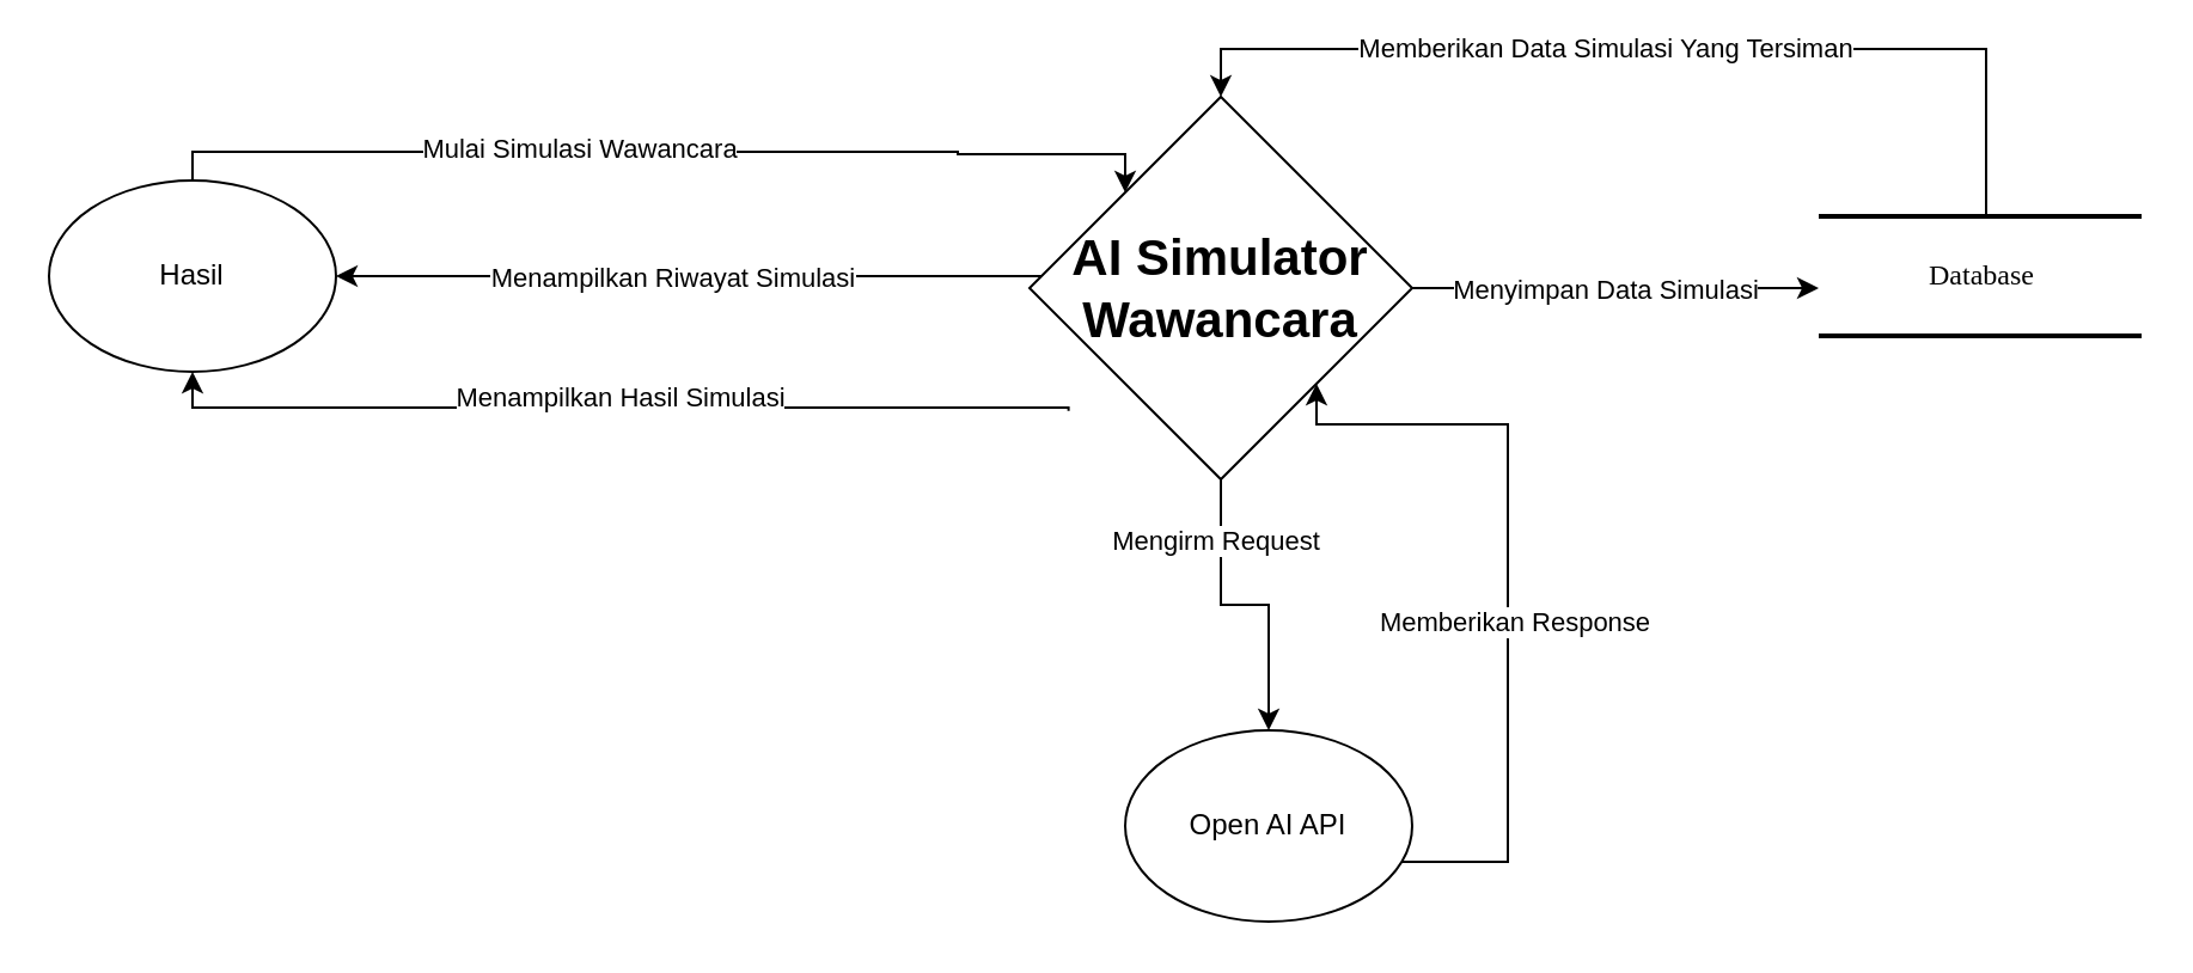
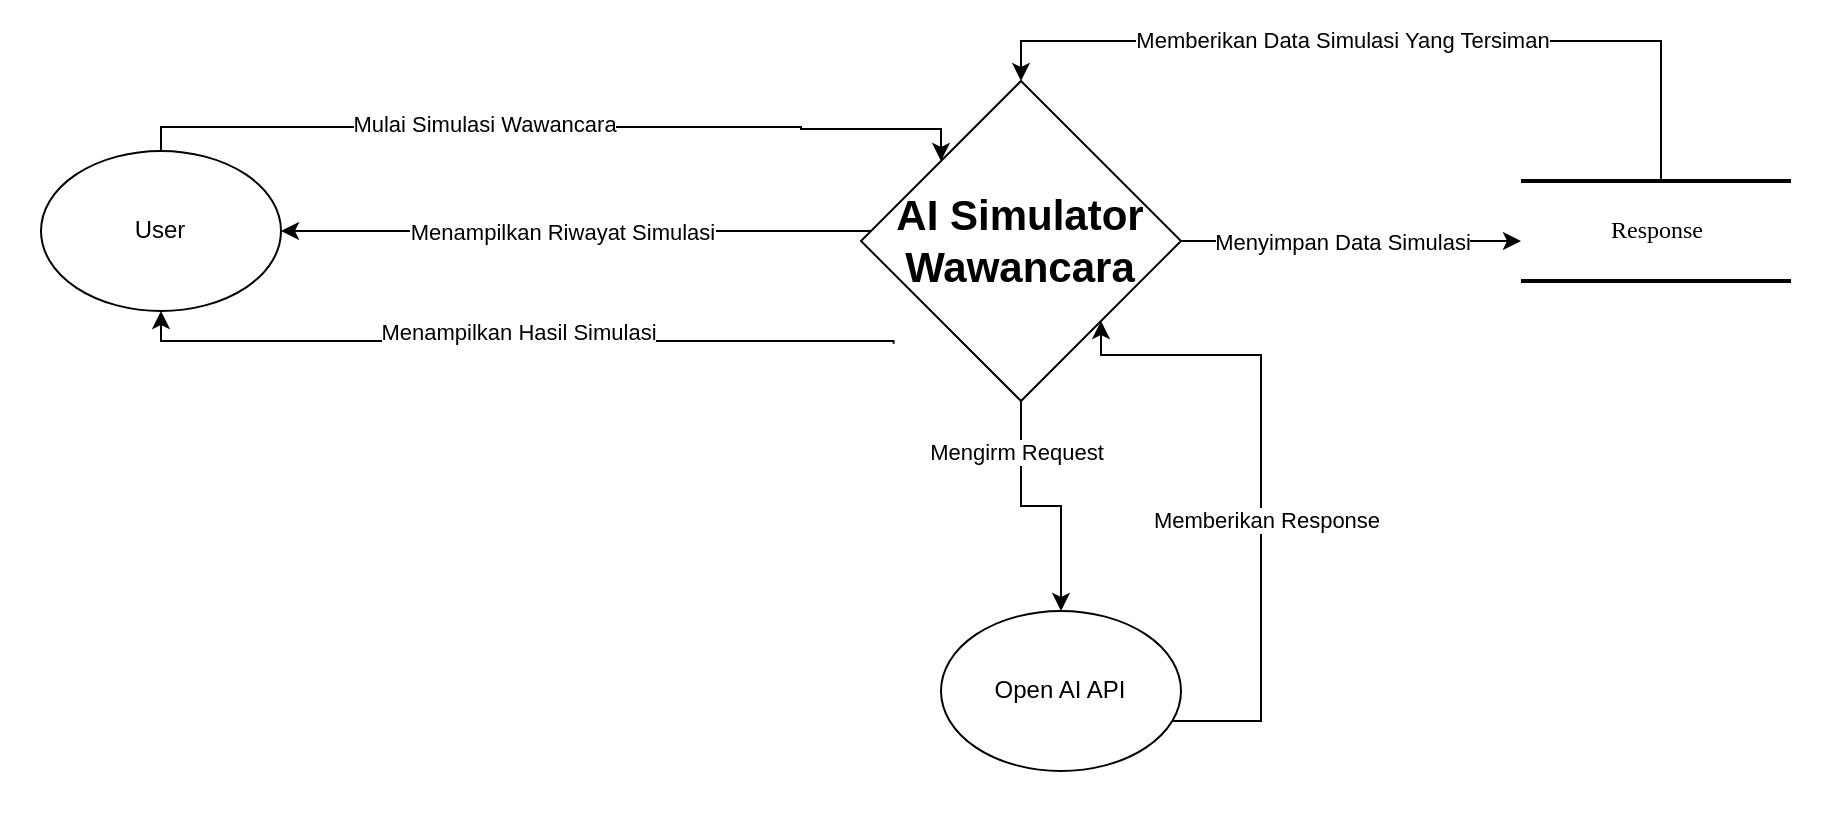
  <mxCell id="0" />
  <mxCell id="1" parent="0" />
  <mxCell id="2" style="edgeStyle=orthogonalEdgeStyle;rounded=0;orthogonalLoop=1;jettySize=auto;html=1;entryX=0.5;entryY=0;entryDx=0;entryDy=0;" edge="1" parent="1" source="4" target="12"><mxGeometry relative="1" as="geometry"><Array as="points"><mxPoint x="830" y="20" /><mxPoint x="510" y="20" /></Array></mxGeometry></mxCell>
  <mxCell id="3" value="Memberikan Data Simulasi Yang Tersiman" style="edgeLabel;html=1;align=center;verticalAlign=middle;resizable=0;points=[];" vertex="1" connectable="0" parent="2"><mxGeometry x="0.317" y="-1" relative="1" as="geometry"><mxPoint x="40" as="offset" /></mxGeometry></mxCell>
- <mxCell id="4" value="Database" style="html=1;rounded=0;shadow=0;comic=0;labelBackgroundColor=none;strokeWidth=2;fontFamily=Verdana;fontSize=12;align=center;shape=mxgraph.ios7ui.horLines;" parent="1" vertex="1"><mxGeometry x="760" y="90" width="135" height="50" as="geometry" /></mxCell>
+ <mxCell id="4" value="Response" style="html=1;rounded=0;shadow=0;comic=0;labelBackgroundColor=none;strokeWidth=2;fontFamily=Verdana;fontSize=12;align=center;shape=mxgraph.ios7ui.horLines;" parent="1" vertex="1"><mxGeometry x="760" y="90" width="135" height="50" as="geometry" /></mxCell>
  <mxCell id="5" style="edgeStyle=orthogonalEdgeStyle;rounded=0;orthogonalLoop=1;jettySize=auto;html=1;" edge="1" parent="1" source="12" target="18"><mxGeometry relative="1" as="geometry" /></mxCell>
  <mxCell id="6" value="Mengirm Request" style="edgeLabel;html=1;align=center;verticalAlign=middle;resizable=0;points=[];" vertex="1" connectable="0" parent="5"><mxGeometry x="-0.6" y="-3" relative="1" as="geometry"><mxPoint as="offset" /></mxGeometry></mxCell>
  <mxCell id="7" style="edgeStyle=orthogonalEdgeStyle;rounded=0;orthogonalLoop=1;jettySize=auto;html=1;entryX=0.5;entryY=1;entryDx=0;entryDy=0;exitX=0.102;exitY=0.821;exitDx=0;exitDy=0;exitPerimeter=0;" edge="1" parent="1" source="12" target="15"><mxGeometry relative="1" as="geometry"><mxPoint x="510" y="170" as="sourcePoint" /><mxPoint x="80" y="150" as="targetPoint" /><Array as="points"><mxPoint x="446" y="170" /><mxPoint x="80" y="170" /></Array></mxGeometry></mxCell>
  <mxCell id="8" value="Text" style="edgeLabel;html=1;align=center;verticalAlign=middle;resizable=0;points=[];" vertex="1" connectable="0" parent="7"><mxGeometry x="-0.014" y="-5" relative="1" as="geometry"><mxPoint x="1" as="offset" /></mxGeometry></mxCell>
  <mxCell id="9" value="Menampilkan Hasil Simulasi" style="edgeLabel;html=1;align=center;verticalAlign=middle;resizable=0;points=[];" vertex="1" connectable="0" parent="7"><mxGeometry x="-0.013" y="-5" relative="1" as="geometry"><mxPoint as="offset" /></mxGeometry></mxCell>
  <mxCell id="10" style="edgeStyle=orthogonalEdgeStyle;rounded=0;orthogonalLoop=1;jettySize=auto;html=1;entryX=1;entryY=0.5;entryDx=0;entryDy=0;" edge="1" parent="1" source="12" target="15"><mxGeometry relative="1" as="geometry"><Array as="points"><mxPoint x="360" y="115" /><mxPoint x="360" y="115" /></Array></mxGeometry></mxCell>
  <mxCell id="11" value="Menampilkan Riwayat Simulasi" style="edgeLabel;html=1;align=center;verticalAlign=middle;resizable=0;points=[];" vertex="1" connectable="0" parent="10"><mxGeometry x="0.049" relative="1" as="geometry"><mxPoint as="offset" /></mxGeometry></mxCell>
  <mxCell id="12" value="&lt;b&gt;&lt;font style=&quot;font-size: 21px;&quot;&gt;AI Simulator Wawancara&lt;/font&gt;&lt;/b&gt;" style="rhombus;whiteSpace=wrap;html=1;aspect=fixed;" vertex="1" parent="1"><mxGeometry x="430" y="40" width="160" height="160" as="geometry" /></mxCell>
  <mxCell id="13" style="edgeStyle=orthogonalEdgeStyle;rounded=0;orthogonalLoop=1;jettySize=auto;html=1;entryX=0;entryY=0;entryDx=0;entryDy=0;" edge="1" parent="1" target="12"><mxGeometry relative="1" as="geometry"><mxPoint x="80" y="100" as="sourcePoint" /><mxPoint x="540.72" y="63.76" as="targetPoint" /><Array as="points"><mxPoint x="80" y="63" /><mxPoint x="400" y="63" /><mxPoint x="453" y="64" /></Array></mxGeometry></mxCell>
  <mxCell id="14" value="Mulai Simulasi Wawancara" style="edgeLabel;html=1;align=center;verticalAlign=middle;resizable=0;points=[];" vertex="1" connectable="0" parent="13"><mxGeometry x="-0.111" y="2" relative="1" as="geometry"><mxPoint x="1" as="offset" /></mxGeometry></mxCell>
- <mxCell id="15" value="Hasil" style="ellipse;whiteSpace=wrap;html=1;" vertex="1" parent="1"><mxGeometry x="20" y="75" width="120" height="80" as="geometry" /></mxCell>
+ <mxCell id="15" value="User" style="ellipse;whiteSpace=wrap;html=1;" vertex="1" parent="1"><mxGeometry x="20" y="75" width="120" height="80" as="geometry" /></mxCell>
  <mxCell id="16" style="edgeStyle=orthogonalEdgeStyle;rounded=0;orthogonalLoop=1;jettySize=auto;html=1;entryX=1;entryY=1;entryDx=0;entryDy=0;" edge="1" parent="1" source="18" target="12"><mxGeometry relative="1" as="geometry"><Array as="points"><mxPoint x="630" y="360" /><mxPoint x="630" y="177" /></Array></mxGeometry></mxCell>
  <mxCell id="17" value="Memberikan Response" style="edgeLabel;html=1;align=center;verticalAlign=middle;resizable=0;points=[];" vertex="1" connectable="0" parent="16"><mxGeometry x="-0.109" y="-2" relative="1" as="geometry"><mxPoint as="offset" /></mxGeometry></mxCell>
  <mxCell id="18" value="Open AI API" style="ellipse;whiteSpace=wrap;html=1;" vertex="1" parent="1"><mxGeometry x="470" y="305" width="120" height="80" as="geometry" /></mxCell>
  <mxCell id="19" style="edgeStyle=orthogonalEdgeStyle;rounded=0;orthogonalLoop=1;jettySize=auto;html=1;entryX=0;entryY=0.6;entryDx=0;entryDy=0;entryPerimeter=0;" edge="1" parent="1" source="12" target="4"><mxGeometry relative="1" as="geometry" /></mxCell>
  <mxCell id="20" value="Menyimpan Data Simulasi" style="edgeLabel;html=1;align=center;verticalAlign=middle;resizable=0;points=[];" vertex="1" connectable="0" parent="19"><mxGeometry x="-0.512" y="1" relative="1" as="geometry"><mxPoint x="39" y="1" as="offset" /></mxGeometry></mxCell>
